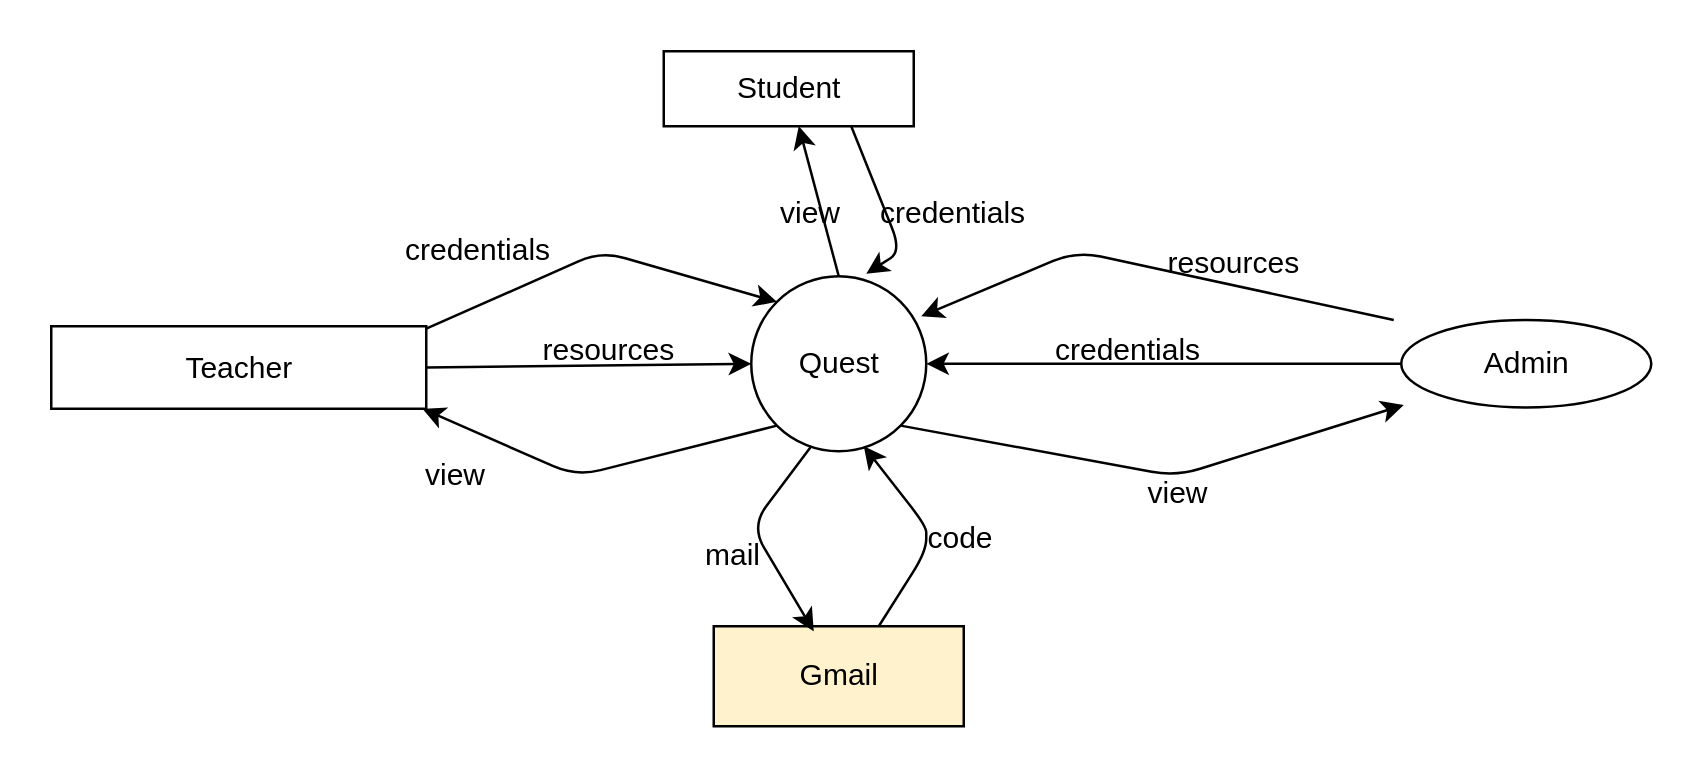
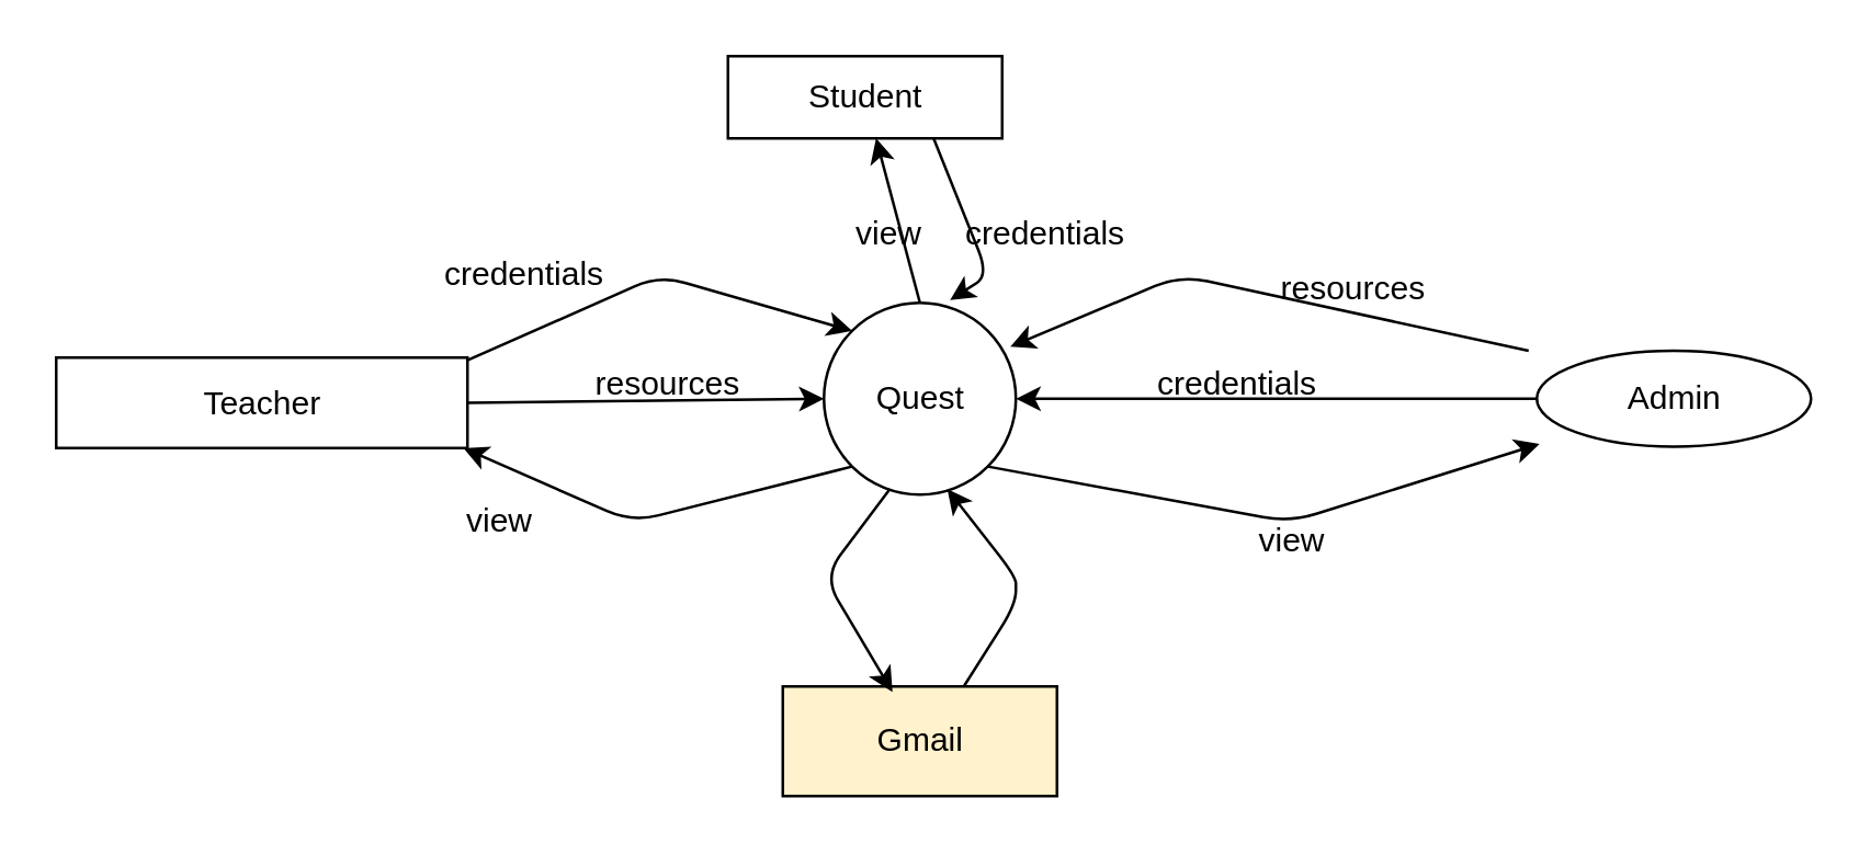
  <mxCell id="0" />
  <mxCell id="1" parent="0" />
  <mxCell id="2" value="Student" style="html=1;dashed=0;whitespace=wrap;" parent="1" vertex="1"><mxGeometry x="265" y="20" width="100" height="30" as="geometry" /></mxCell>
  <mxCell id="3" value="Quest" style="shape=ellipse;html=1;dashed=0;whitespace=wrap;perimeter=ellipsePerimeter;" parent="1" vertex="1"><mxGeometry x="300" y="110" width="70" height="70" as="geometry" /></mxCell>
  <mxCell id="4" value="Teacher" style="html=1;dashed=0;whitespace=wrap;" parent="1" vertex="1"><mxGeometry x="20" y="130" width="150" height="33" as="geometry" /></mxCell>
  <mxCell id="5" value="Admin" style="ellipse;html=1;dashed=0;whitespace=wrap;" parent="1" vertex="1"><mxGeometry x="560" y="127.5" width="100" height="35" as="geometry" /></mxCell>
  <mxCell id="6" value="" style="endArrow=classic;html=1;entryX=0;entryY=0.5;entryDx=0;entryDy=0;exitX=1;exitY=0.5;exitDx=0;exitDy=0;" parent="1" source="4" target="3" edge="1"><mxGeometry width="50" height="50" relative="1" as="geometry"><mxPoint x="190" y="105" as="sourcePoint" /><mxPoint x="310" y="155" as="targetPoint" /></mxGeometry></mxCell>
  <mxCell id="7" value="" style="endArrow=classic;html=1;exitX=0.5;exitY=0;exitDx=0;exitDy=0;" parent="1" source="3" target="2" edge="1"><mxGeometry width="50" height="50" relative="1" as="geometry"><mxPoint x="80" y="290" as="sourcePoint" /><mxPoint x="130" y="240" as="targetPoint" /></mxGeometry></mxCell>
  <mxCell id="8" value="" style="endArrow=classic;html=1;exitX=0;exitY=0.5;exitDx=0;exitDy=0;" parent="1" source="5" edge="1"><mxGeometry width="50" height="50" relative="1" as="geometry"><mxPoint x="80" y="290" as="sourcePoint" /><mxPoint x="370" y="145" as="targetPoint" /></mxGeometry></mxCell>
  <mxCell id="9" value="" style="endArrow=classic;html=1;exitX=0;exitY=1;exitDx=0;exitDy=0;entryX=0.99;entryY=1;entryDx=0;entryDy=0;entryPerimeter=0;" parent="1" source="3" target="4" edge="1"><mxGeometry width="50" height="50" relative="1" as="geometry"><mxPoint x="80" y="250" as="sourcePoint" /><mxPoint x="130" y="200" as="targetPoint" /><Array as="points"><mxPoint x="230" y="190" /></Array></mxGeometry></mxCell>
  <mxCell id="10" value="" style="endArrow=classic;html=1;entryX=0.01;entryY=0.971;entryDx=0;entryDy=0;entryPerimeter=0;exitX=1;exitY=1;exitDx=0;exitDy=0;" parent="1" source="3" target="5" edge="1"><mxGeometry width="50" height="50" relative="1" as="geometry"><mxPoint x="80" y="270" as="sourcePoint" /><mxPoint x="130" y="220" as="targetPoint" /><Array as="points"><mxPoint x="470" y="190" /></Array></mxGeometry></mxCell>
  <mxCell id="11" value="resources" style="text;html=1;resizable=0;points=[];autosize=1;align=left;verticalAlign=top;spacingTop=-4;" parent="1" vertex="1"><mxGeometry x="215" y="130" width="70" height="20" as="geometry" /></mxCell>
  <mxCell id="12" value="" style="endArrow=classic;html=1;entryX=0;entryY=0;entryDx=0;entryDy=0;exitX=1;exitY=0.03;exitDx=0;exitDy=0;exitPerimeter=0;" parent="1" source="4" target="3" edge="1"><mxGeometry width="50" height="50" relative="1" as="geometry"><mxPoint x="80" y="270" as="sourcePoint" /><mxPoint x="130" y="220" as="targetPoint" /><Array as="points"><mxPoint x="240" y="100" /></Array></mxGeometry></mxCell>
  <mxCell id="13" value="credentials" style="text;html=1;resizable=0;points=[];autosize=1;align=left;verticalAlign=top;spacingTop=-4;" parent="1" vertex="1"><mxGeometry x="160" y="90" width="70" height="20" as="geometry" /></mxCell>
  <mxCell id="14" value="view" style="text;html=1;resizable=0;points=[];autosize=1;align=left;verticalAlign=top;spacingTop=-4;" parent="1" vertex="1"><mxGeometry x="168" y="180" width="40" height="20" as="geometry" /></mxCell>
  <mxCell id="15" value="" style="endArrow=classic;html=1;entryX=0.657;entryY=-0.014;entryDx=0;entryDy=0;entryPerimeter=0;exitX=0.75;exitY=1;exitDx=0;exitDy=0;" parent="1" source="2" target="3" edge="1"><mxGeometry width="50" height="50" relative="1" as="geometry"><mxPoint x="20" y="280" as="sourcePoint" /><mxPoint x="70" y="230" as="targetPoint" /><Array as="points"><mxPoint x="360" y="100" /></Array></mxGeometry></mxCell>
  <mxCell id="16" value="credentials" style="text;html=1;resizable=0;points=[];autosize=1;align=left;verticalAlign=top;spacingTop=-4;" parent="1" vertex="1"><mxGeometry x="350" y="75" width="70" height="20" as="geometry" /></mxCell>
  <mxCell id="17" value="view" style="text;html=1;resizable=0;points=[];autosize=1;align=left;verticalAlign=top;spacingTop=-4;" parent="1" vertex="1"><mxGeometry x="310" y="75" width="40" height="20" as="geometry" /></mxCell>
  <mxCell id="18" value="credentials" style="text;html=1;resizable=0;points=[];autosize=1;align=left;verticalAlign=top;spacingTop=-4;" parent="1" vertex="1"><mxGeometry x="420" y="130" width="70" height="20" as="geometry" /></mxCell>
  <mxCell id="19" value="view" style="text;html=1;resizable=0;points=[];autosize=1;align=left;verticalAlign=top;spacingTop=-4;" parent="1" vertex="1"><mxGeometry x="457" y="187" width="40" height="20" as="geometry" /></mxCell>
  <mxCell id="20" value="" style="endArrow=classic;html=1;exitX=-0.03;exitY=0;exitDx=0;exitDy=0;exitPerimeter=0;entryX=0.971;entryY=0.229;entryDx=0;entryDy=0;entryPerimeter=0;" parent="1" source="5" target="3" edge="1"><mxGeometry width="50" height="50" relative="1" as="geometry"><mxPoint x="20" y="280" as="sourcePoint" /><mxPoint x="70" y="230" as="targetPoint" /><Array as="points"><mxPoint x="430" y="100" /></Array></mxGeometry></mxCell>
  <mxCell id="21" value="resources" style="text;html=1;resizable=0;points=[];autosize=1;align=left;verticalAlign=top;spacingTop=-4;" parent="1" vertex="1"><mxGeometry x="465" y="95" width="70" height="20" as="geometry" /></mxCell>
  <mxCell id="22" value="Gmail" style="html=1;dashed=0;whitespace=wrap;fillColor=#fff2cc;" vertex="1" parent="1"><mxGeometry x="285" y="250" width="100" height="40" as="geometry" /></mxCell>
  <mxCell id="23" value="" style="endArrow=classic;html=1;exitX=0.343;exitY=0.971;exitDx=0;exitDy=0;entryX=0.4;entryY=0.05;entryDx=0;entryDy=0;entryPerimeter=0;exitPerimeter=0;" edge="1" parent="1" source="3" target="22"><mxGeometry width="50" height="50" relative="1" as="geometry"><mxPoint x="20" y="360" as="sourcePoint" /><mxPoint x="70" y="310" as="targetPoint" /><Array as="points"><mxPoint x="300" y="210" /></Array></mxGeometry></mxCell>
- <mxCell id="24" value="mail" style="text;html=1;resizable=0;points=[];autosize=1;align=left;verticalAlign=top;spacingTop=-4;" vertex="1" parent="1"><mxGeometry x="280" y="212" width="40" height="20" as="geometry" /></mxCell>
  <mxCell id="25" value="" style="endArrow=classic;html=1;exitX=0.66;exitY=0;exitDx=0;exitDy=0;entryX=0.643;entryY=0.971;entryDx=0;entryDy=0;entryPerimeter=0;exitPerimeter=0;" edge="1" parent="1" source="22" target="3"><mxGeometry width="50" height="50" relative="1" as="geometry"><mxPoint x="330" y="240" as="sourcePoint" /><mxPoint x="380" y="190" as="targetPoint" /><Array as="points"><mxPoint x="370" y="220" /><mxPoint x="370" y="210" /></Array></mxGeometry></mxCell>
- <mxCell id="26" value="code" style="text;html=1;resizable=0;points=[];autosize=1;align=left;verticalAlign=top;spacingTop=-4;" vertex="1" parent="1"><mxGeometry x="368.5" y="205" width="40" height="20" as="geometry" /></mxCell>
